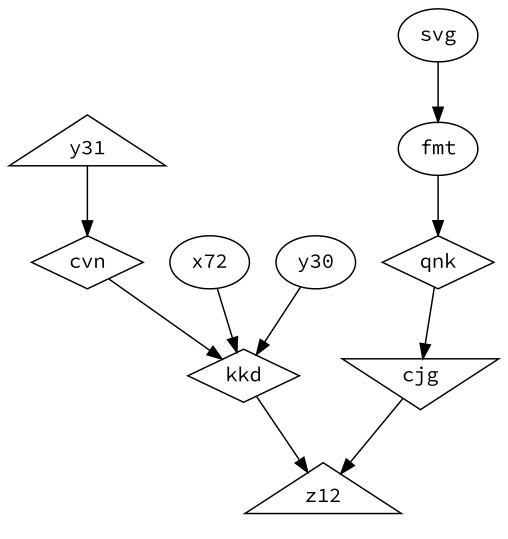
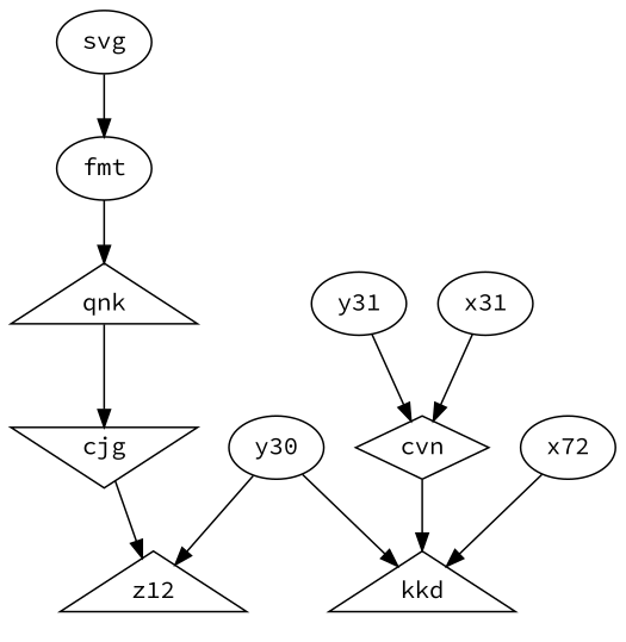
  digraph {
    fontname="Source Code Pro"
    splines=true
    node [fontname="Source Code Pro"]
    edge [fontname="Source Code Pro"]
    cjg [shape=invtriangle]
    n2 [label=z12 shape=triangle]
    cvn [shape=diamond]
-   kkd [shape=diamond]
-   qnk [shape=diamond]
-   y31 [shape=triangle]
+   kkd [shape=triangle]
+   qnk [shape=triangle]
+   x31
+   y31
    n8 [label=x72]
    n9 [label=y30]
    svg
    fmt
    cjg -> n2
    cvn -> kkd
-   kkd -> n2
+   n9 -> n2
    qnk -> cjg
+   x31 -> cvn
    y31 -> cvn
    n8 -> kkd
    n9 -> kkd
    svg -> fmt
    fmt -> qnk
  }
